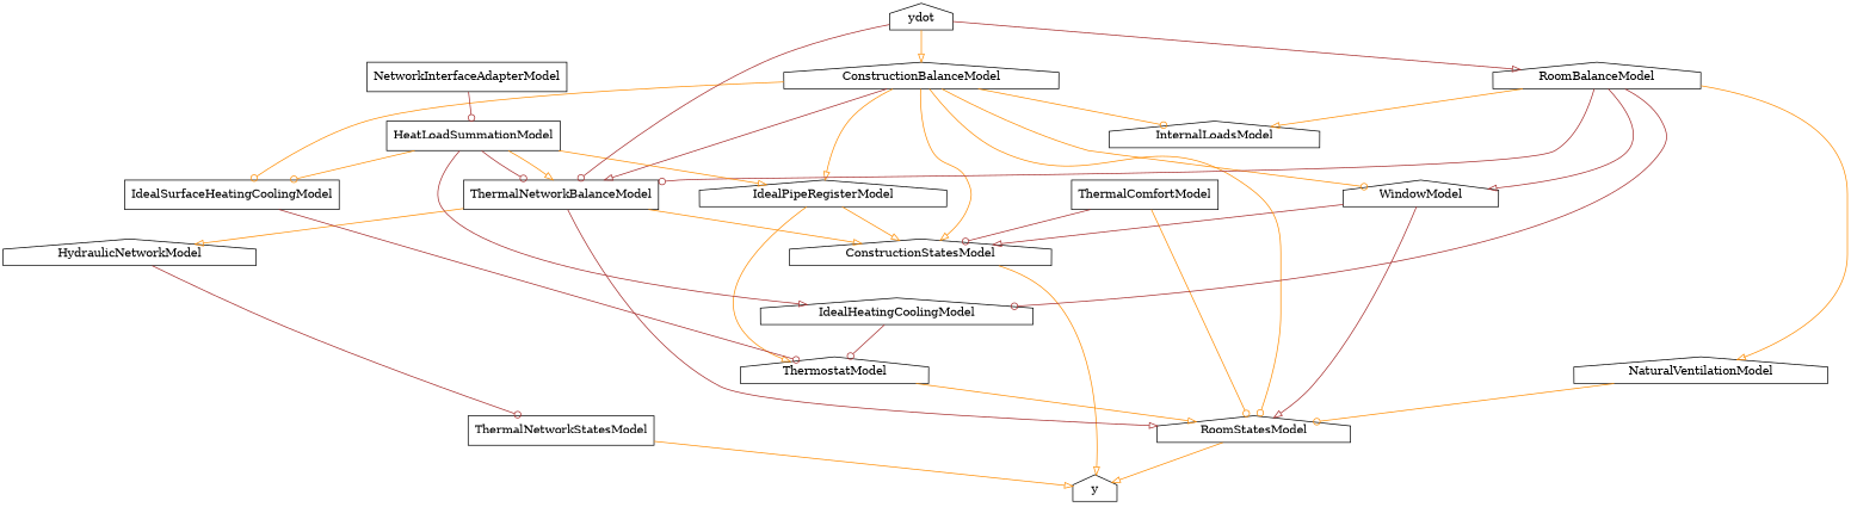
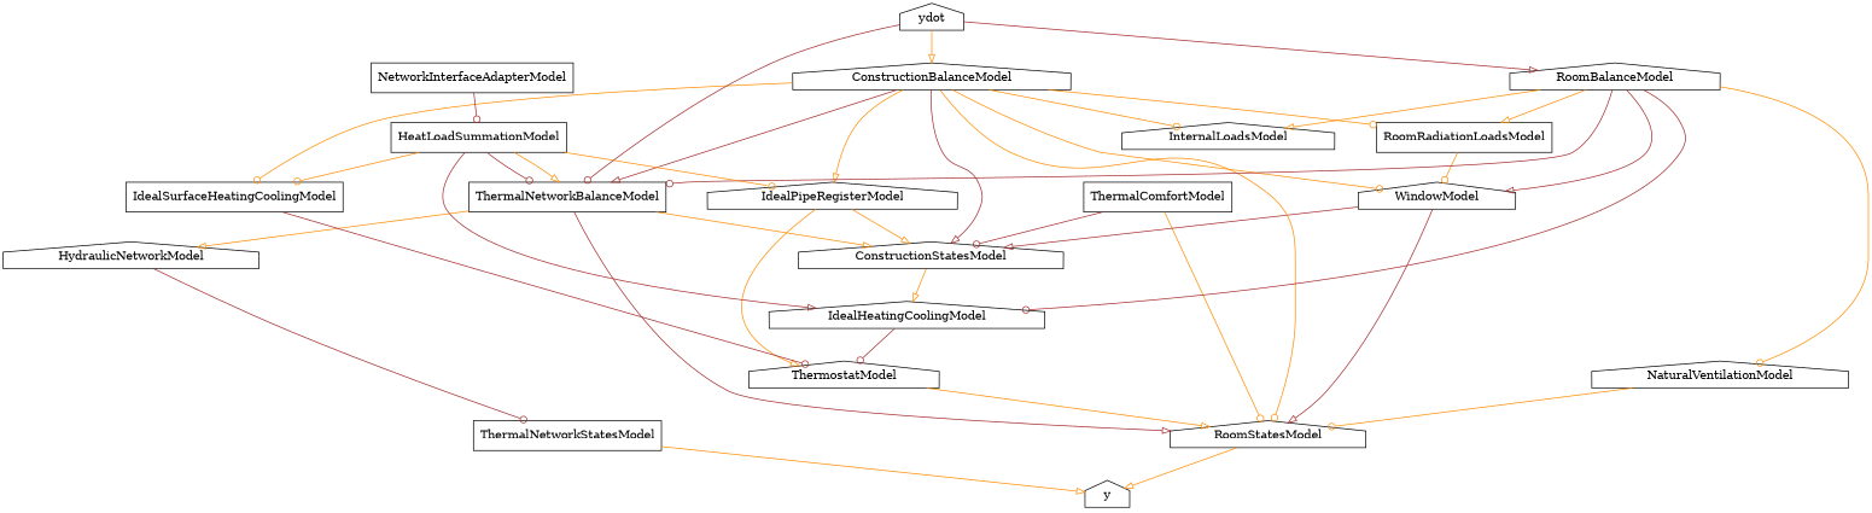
  digraph {
    nodesep=0.7
    node [shape=house]
    edge [arrowhead=onormal color=darkorange]
    RoomStatesModel
    y
    ConstructionStatesModel
    ThermalNetworkStatesModel [shape=box]
    NaturalVentilationModel
    ThermalComfortModel [shape=box]
    ThermostatModel
    WindowModel
    ConstructionBalanceModel
    ThermalNetworkBalanceModel [shape=box]
    IdealPipeRegisterModel
    IdealSurfaceHeatingCoolingModel [shape=box]
+   RoomRadiationLoadsModel [shape=box]
    InternalLoadsModel
    HydraulicNetworkModel
    IdealHeatingCoolingModel
    RoomBalanceModel
    HeatLoadSummationModel [shape=box]
    NetworkInterfaceAdapterModel [shape=box]
    ydot
    RoomStatesModel -> y
-   ConstructionStatesModel -> y
+   ConstructionStatesModel -> IdealHeatingCoolingModel
    ThermalNetworkStatesModel -> y
    NaturalVentilationModel -> RoomStatesModel [arrowhead=odot]
    ThermalComfortModel -> RoomStatesModel [arrowhead=odot]
    ThermalComfortModel -> ConstructionStatesModel [arrowhead=odot color=brown]
    ThermostatModel -> RoomStatesModel
    WindowModel -> RoomStatesModel [color=brown]
    WindowModel -> ConstructionStatesModel [color=brown]
    ConstructionBalanceModel -> RoomStatesModel [arrowhead=odot]
-   ConstructionBalanceModel -> ConstructionStatesModel
+   ConstructionBalanceModel -> ConstructionStatesModel [color=brown]
    ConstructionBalanceModel -> WindowModel [arrowhead=odot]
    ConstructionBalanceModel -> ThermalNetworkBalanceModel [color=brown]
    ConstructionBalanceModel -> IdealPipeRegisterModel
    ConstructionBalanceModel -> IdealSurfaceHeatingCoolingModel [arrowhead=odot]
+   ConstructionBalanceModel -> RoomRadiationLoadsModel [arrowhead=odot]
    ConstructionBalanceModel -> InternalLoadsModel [arrowhead=odot]
    ThermalNetworkBalanceModel -> RoomStatesModel [color=brown]
    ThermalNetworkBalanceModel -> ConstructionStatesModel
    ThermalNetworkBalanceModel -> HydraulicNetworkModel
    IdealPipeRegisterModel -> ConstructionStatesModel
    IdealPipeRegisterModel -> ThermostatModel
    IdealSurfaceHeatingCoolingModel -> ThermostatModel [arrowhead=odot color=brown]
+   RoomRadiationLoadsModel -> WindowModel [arrowhead=odot]
    HydraulicNetworkModel -> ThermalNetworkStatesModel [arrowhead=odot color=brown]
    IdealHeatingCoolingModel -> ThermostatModel [arrowhead=odot color=brown]
-   RoomBalanceModel -> NaturalVentilationModel
+   RoomBalanceModel -> NaturalVentilationModel [arrowhead=odot]
    RoomBalanceModel -> WindowModel [color=brown]
    RoomBalanceModel -> ThermalNetworkBalanceModel [arrowhead=odot color=brown]
+   RoomBalanceModel -> RoomRadiationLoadsModel
    RoomBalanceModel -> InternalLoadsModel
    RoomBalanceModel -> IdealHeatingCoolingModel [arrowhead=odot color=brown]
    HeatLoadSummationModel -> ThermalNetworkBalanceModel [arrowhead=odot color=brown]
    HeatLoadSummationModel -> ThermalNetworkBalanceModel
-   HeatLoadSummationModel -> IdealPipeRegisterModel
+   HeatLoadSummationModel -> IdealPipeRegisterModel [arrowhead=odot]
    HeatLoadSummationModel -> IdealSurfaceHeatingCoolingModel [arrowhead=odot]
    HeatLoadSummationModel -> IdealHeatingCoolingModel [color=brown]
    NetworkInterfaceAdapterModel -> HeatLoadSummationModel [arrowhead=odot color=brown]
    ydot -> ConstructionBalanceModel
    ydot -> ThermalNetworkBalanceModel [arrowhead=odot color=brown]
    ydot -> RoomBalanceModel [color=brown]
  }
